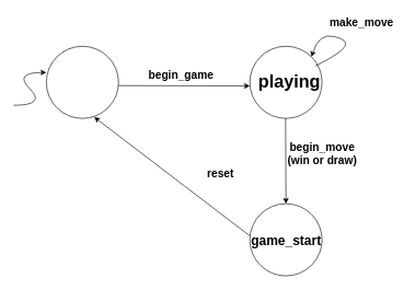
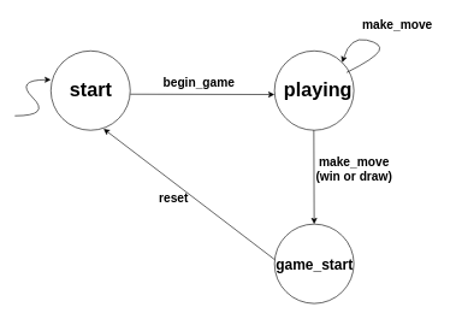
  <mxCell id="0" />
  <mxCell id="1" parent="0" />
  <mxCell id="2" value="" style="ellipse;whiteSpace=wrap;html=1;aspect=fixed;" vertex="1" parent="1"><mxGeometry x="70" y="70" width="110" height="110" as="geometry" /></mxCell>
  <mxCell id="3" value="" style="curved=1;endArrow=classic;html=1;rounded=0;" edge="1" parent="1"><mxGeometry width="50" height="50" relative="1" as="geometry"><mxPoint x="20" y="160" as="sourcePoint" /><mxPoint x="70" y="110" as="targetPoint" /><Array as="points"><mxPoint x="70" y="160" /><mxPoint x="20" y="110" /></Array></mxGeometry></mxCell>
  <mxCell id="4" value="" style="endArrow=classic;html=1;rounded=0;" edge="1" parent="1"><mxGeometry width="50" height="50" relative="1" as="geometry"><mxPoint x="180" y="130" as="sourcePoint" /><mxPoint x="380" y="130.5" as="targetPoint" /></mxGeometry></mxCell>
  <mxCell id="5" value="" style="ellipse;whiteSpace=wrap;html=1;aspect=fixed;" vertex="1" parent="1"><mxGeometry x="380" y="310" width="110" height="110" as="geometry" /></mxCell>
  <mxCell id="6" value="" style="ellipse;whiteSpace=wrap;html=1;aspect=fixed;" vertex="1" parent="1"><mxGeometry x="380" y="70" width="110" height="110" as="geometry" /></mxCell>
  <mxCell id="7" value="" style="endArrow=classic;html=1;rounded=0;entryX=0.5;entryY=0;entryDx=0;entryDy=0;" edge="1" parent="1" target="5"><mxGeometry width="50" height="50" relative="1" as="geometry"><mxPoint x="434.5" y="180" as="sourcePoint" /><mxPoint x="434.5" y="280" as="targetPoint" /></mxGeometry></mxCell>
+ <mxCell id="8" value="&lt;b&gt;&lt;font style=&quot;font-size: 27px;&quot;&gt;start&lt;/font&gt;&lt;/b&gt;" style="text;html=1;align=center;verticalAlign=middle;resizable=0;points=[];autosize=1;strokeColor=none;fillColor=none;" vertex="1" parent="1"><mxGeometry x="85" y="100" width="80" height="50" as="geometry" /></mxCell>
  <mxCell id="9" value="&lt;span style=&quot;font-size: 27px;&quot;&gt;&lt;b&gt;playing&lt;/b&gt;&lt;/span&gt;" style="text;html=1;align=center;verticalAlign=middle;resizable=0;points=[];autosize=1;strokeColor=none;fillColor=none;" vertex="1" parent="1"><mxGeometry x="380" y="100" width="120" height="50" as="geometry" /></mxCell>
  <mxCell id="10" value="&lt;b style=&quot;&quot;&gt;&lt;font style=&quot;font-size: 20px;&quot;&gt;game_start&lt;/font&gt;&lt;/b&gt;" style="text;html=1;align=center;verticalAlign=middle;resizable=0;points=[];autosize=1;strokeColor=none;fillColor=none;strokeWidth=3;" vertex="1" parent="1"><mxGeometry x="370" y="345" width="130" height="40" as="geometry" /></mxCell>
  <mxCell id="11" value="" style="curved=1;endArrow=classic;html=1;rounded=0;entryX=1;entryY=0;entryDx=0;entryDy=0;" edge="1" parent="1" target="6"><mxGeometry width="50" height="50" relative="1" as="geometry"><mxPoint x="480" y="100" as="sourcePoint" /><mxPoint x="480" y="70" as="targetPoint" /><Array as="points"><mxPoint x="520" y="80" /><mxPoint x="530" y="60" /><mxPoint x="485" y="50" /></Array></mxGeometry></mxCell>
  <mxCell id="12" value="&lt;span style=&quot;font-size: 17px;&quot;&gt;&lt;b&gt;begin_game&lt;/b&gt;&lt;/span&gt;" style="text;html=1;align=center;verticalAlign=middle;resizable=0;points=[];autosize=1;strokeColor=none;fillColor=none;" vertex="1" parent="1"><mxGeometry x="215" y="100" width="120" height="30" as="geometry" /></mxCell>
  <mxCell id="13" value="&lt;span style=&quot;font-size: 17px;&quot;&gt;&lt;b&gt;make_move&lt;/b&gt;&lt;/span&gt;" style="text;html=1;align=center;verticalAlign=middle;resizable=0;points=[];autosize=1;strokeColor=none;fillColor=none;" vertex="1" parent="1"><mxGeometry x="490" y="20" width="120" height="30" as="geometry" /></mxCell>
- <mxCell id="14" value="&lt;span style=&quot;font-size: 17px;&quot;&gt;&lt;b&gt;begin_move&lt;/b&gt;&lt;/span&gt;&lt;div&gt;&lt;span style=&quot;font-size: 17px;&quot;&gt;&lt;b&gt;(win or draw)&lt;/b&gt;&lt;/span&gt;&lt;/div&gt;" style="text;html=1;align=center;verticalAlign=middle;resizable=0;points=[];autosize=1;strokeColor=none;fillColor=none;" vertex="1" parent="1"><mxGeometry x="425" y="210" width="130" height="50" as="geometry" /></mxCell>
+ <mxCell id="14" value="&lt;span style=&quot;font-size: 17px;&quot;&gt;&lt;b&gt;make_move&lt;/b&gt;&lt;/span&gt;&lt;div&gt;&lt;span style=&quot;font-size: 17px;&quot;&gt;&lt;b&gt;(win or draw)&lt;/b&gt;&lt;/span&gt;&lt;/div&gt;" style="text;html=1;align=center;verticalAlign=middle;resizable=0;points=[];autosize=1;strokeColor=none;fillColor=none;" vertex="1" parent="1"><mxGeometry x="425" y="210" width="130" height="50" as="geometry" /></mxCell>
  <mxCell id="15" value="" style="endArrow=classic;html=1;rounded=0;entryX=0.664;entryY=0.982;entryDx=0;entryDy=0;entryPerimeter=0;exitX=0;exitY=0.125;exitDx=0;exitDy=0;exitPerimeter=0;" edge="1" parent="1" target="2"><mxGeometry width="50" height="50" relative="1" as="geometry"><mxPoint x="380" y="359.01" as="sourcePoint" /><mxPoint x="155.02" y="190" as="targetPoint" /><Array as="points"><mxPoint x="380" y="359.01" /></Array></mxGeometry></mxCell>
- <mxCell id="16" value="&lt;b&gt;&lt;font style=&quot;font-size: 17px;&quot;&gt;reset&lt;/font&gt;&lt;/b&gt;" style="text;html=1;align=center;verticalAlign=middle;resizable=0;points=[];autosize=1;strokeColor=none;fillColor=none;" vertex="1" parent="1"><mxGeometry x="305" y="250" width="60" height="30" as="geometry" /></mxCell>
+ <mxCell id="16" value="&lt;b&gt;&lt;font style=&quot;font-size: 17px;&quot;&gt;reset&lt;/font&gt;&lt;/b&gt;" style="text;html=1;align=center;verticalAlign=middle;resizable=0;points=[];autosize=1;strokeColor=none;fillColor=none;" vertex="1" parent="1"><mxGeometry x="210" y="260" width="60" height="30" as="geometry" /></mxCell>
